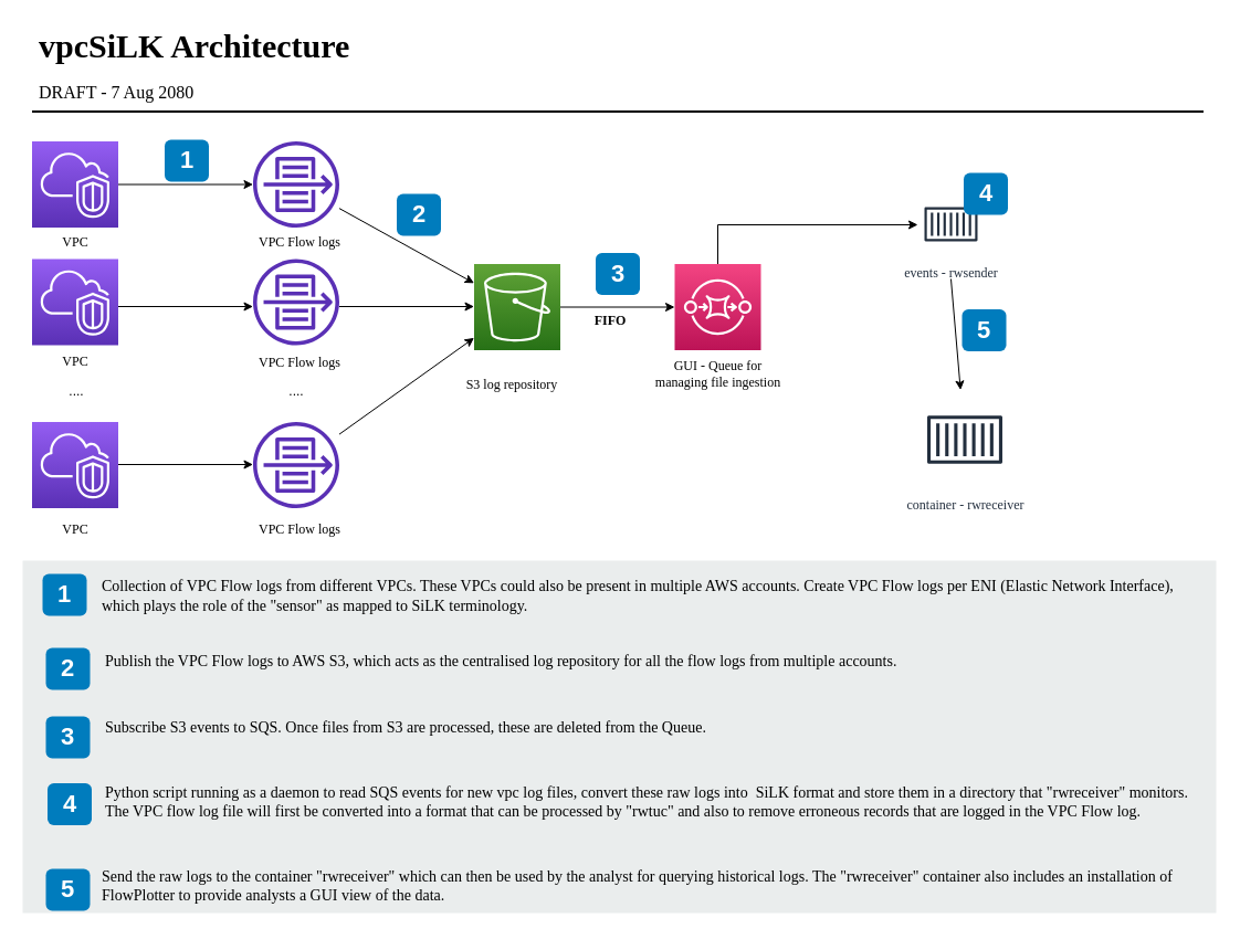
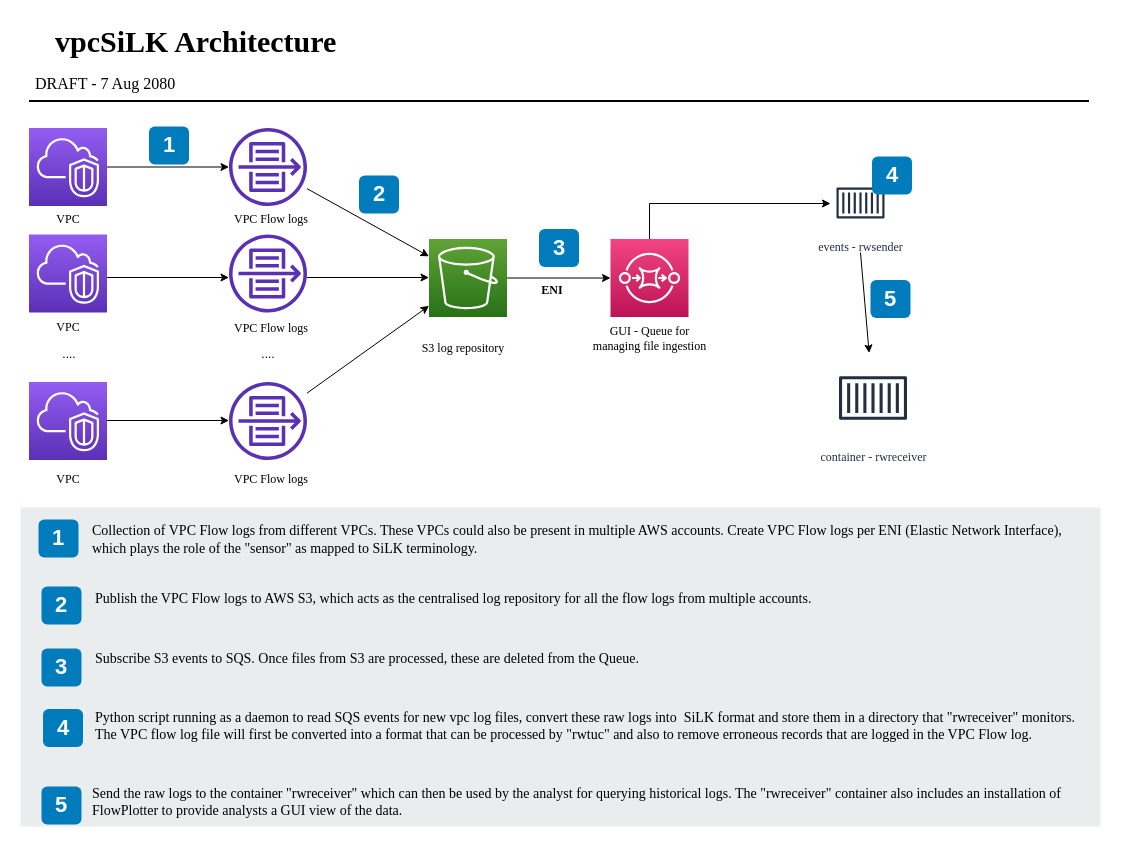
  <mxCell id="0" />
  <mxCell id="1" parent="0" />
- <mxCell id="2" value="&lt;font face=&quot;Garamond&quot;&gt;vpcSiLK Architecture&lt;/font&gt;" style="text;html=1;resizable=0;points=[];autosize=1;align=left;verticalAlign=top;spacingTop=-4;fontSize=30;fontStyle=1" parent="1" vertex="1"><mxGeometry x="32.5" y="20.5" width="380" height="40" as="geometry" /></mxCell>
+ <mxCell id="2" value="&lt;font face=&quot;Garamond&quot;&gt;vpcSiLK Architecture&lt;/font&gt;" style="text;html=1;resizable=0;points=[];autosize=1;align=left;verticalAlign=top;spacingTop=-4;fontSize=30;fontStyle=1" parent="1" vertex="1"><mxGeometry x="52.5" y="20.5" width="380" height="40" as="geometry" /></mxCell>
  <mxCell id="3" value="DRAFT - 7 Aug 2080" style="text;html=1;resizable=0;points=[];autosize=1;align=left;verticalAlign=top;spacingTop=-4;fontSize=16;fontFamily=Garamond;" parent="1" vertex="1"><mxGeometry x="32.5" y="70.5" width="180" height="20" as="geometry" /></mxCell>
  <mxCell id="4" value="" style="line;strokeWidth=2;html=1;fontSize=14;" parent="1" vertex="1"><mxGeometry x="28.5" y="95.5" width="1060" height="10" as="geometry" /></mxCell>
  <mxCell id="5" value="" style="outlineConnect=0;fontColor=#232F3E;gradientColor=#945DF2;gradientDirection=north;fillColor=#5A30B5;strokeColor=#ffffff;dashed=0;verticalLabelPosition=bottom;verticalAlign=top;align=center;html=1;fontSize=12;fontStyle=0;aspect=fixed;shape=mxgraph.aws4.resourceIcon;resIcon=mxgraph.aws4.vpc;" parent="1" vertex="1"><mxGeometry x="28.5" y="127.5" width="78" height="78" as="geometry" /></mxCell>
  <mxCell id="6" value="" style="outlineConnect=0;fontColor=#232F3E;gradientColor=none;fillColor=#5A30B5;strokeColor=none;dashed=0;verticalLabelPosition=bottom;verticalAlign=top;align=center;html=1;fontSize=12;fontStyle=0;aspect=fixed;pointerEvents=1;shape=mxgraph.aws4.flow_logs;" parent="1" vertex="1"><mxGeometry x="228.5" y="127.5" width="78" height="78" as="geometry" /></mxCell>
  <mxCell id="7" value="" style="outlineConnect=0;fontColor=#232F3E;gradientColor=#945DF2;gradientDirection=north;fillColor=#5A30B5;strokeColor=#ffffff;dashed=0;verticalLabelPosition=bottom;verticalAlign=top;align=center;html=1;fontSize=12;fontStyle=0;aspect=fixed;shape=mxgraph.aws4.resourceIcon;resIcon=mxgraph.aws4.vpc;" parent="1" vertex="1"><mxGeometry x="28.5" y="234" width="78" height="78" as="geometry" /></mxCell>
  <mxCell id="8" value="" style="outlineConnect=0;fontColor=#232F3E;gradientColor=#945DF2;gradientDirection=north;fillColor=#5A30B5;strokeColor=#ffffff;dashed=0;verticalLabelPosition=bottom;verticalAlign=top;align=center;html=1;fontSize=12;fontStyle=0;aspect=fixed;shape=mxgraph.aws4.resourceIcon;resIcon=mxgraph.aws4.vpc;" parent="1" vertex="1"><mxGeometry x="28.5" y="381.5" width="78" height="78" as="geometry" /></mxCell>
  <mxCell id="9" value="" style="outlineConnect=0;fontColor=#232F3E;gradientColor=none;fillColor=#5A30B5;strokeColor=none;dashed=0;verticalLabelPosition=bottom;verticalAlign=top;align=center;html=1;fontSize=12;fontStyle=0;aspect=fixed;pointerEvents=1;shape=mxgraph.aws4.flow_logs;" parent="1" vertex="1"><mxGeometry x="228.5" y="234" width="78" height="78" as="geometry" /></mxCell>
  <mxCell id="10" value="" style="outlineConnect=0;fontColor=#232F3E;gradientColor=none;fillColor=#5A30B5;strokeColor=none;dashed=0;verticalLabelPosition=bottom;verticalAlign=top;align=center;html=1;fontSize=12;fontStyle=0;aspect=fixed;pointerEvents=1;shape=mxgraph.aws4.flow_logs;" parent="1" vertex="1"><mxGeometry x="228.5" y="381.5" width="78" height="78" as="geometry" /></mxCell>
  <mxCell id="11" value="" style="edgeStyle=orthogonalEdgeStyle;rounded=0;orthogonalLoop=1;jettySize=auto;html=1;" parent="1" source="12" target="48" edge="1"><mxGeometry relative="1" as="geometry" /></mxCell>
  <mxCell id="12" value="" style="outlineConnect=0;fontColor=#232F3E;gradientColor=#60A337;gradientDirection=north;fillColor=#277116;strokeColor=#ffffff;dashed=0;verticalLabelPosition=bottom;verticalAlign=top;align=center;html=1;fontSize=12;fontStyle=0;aspect=fixed;shape=mxgraph.aws4.resourceIcon;resIcon=mxgraph.aws4.s3;" parent="1" vertex="1"><mxGeometry x="428.5" y="238.5" width="78" height="78" as="geometry" /></mxCell>
  <mxCell id="13" value="&lt;font face=&quot;Garamond&quot;&gt;events - rwsender&lt;/font&gt;" style="outlineConnect=0;fontColor=#232F3E;gradientColor=none;strokeColor=#232F3E;fillColor=#ffffff;dashed=0;verticalLabelPosition=bottom;verticalAlign=top;align=center;html=1;fontSize=12;fontStyle=0;aspect=fixed;shape=mxgraph.aws4.resourceIcon;resIcon=mxgraph.aws4.container_1;" parent="1" vertex="1"><mxGeometry x="830" y="172.5" width="60" height="60" as="geometry" /></mxCell>
  <mxCell id="14" value="&lt;font face=&quot;Garamond&quot;&gt;container - rwreceiver&lt;/font&gt;" style="outlineConnect=0;fontColor=#232F3E;gradientColor=none;strokeColor=#232F3E;fillColor=#ffffff;dashed=0;verticalLabelPosition=bottom;verticalAlign=top;align=center;html=1;fontSize=12;fontStyle=0;aspect=fixed;shape=mxgraph.aws4.resourceIcon;resIcon=mxgraph.aws4.container_1;" parent="1" vertex="1"><mxGeometry x="830" y="352.5" width="85" height="90" as="geometry" /></mxCell>
  <mxCell id="15" value="1" style="rounded=1;whiteSpace=wrap;html=1;fillColor=#007CBD;strokeColor=none;fontColor=#FFFFFF;fontStyle=1;fontSize=22;labelBackgroundColor=none;" parent="1" vertex="1"><mxGeometry x="148.5" y="126" width="40" height="38" as="geometry" /></mxCell>
  <mxCell id="16" value="2" style="rounded=1;whiteSpace=wrap;html=1;fillColor=#007CBD;strokeColor=none;fontColor=#FFFFFF;fontStyle=1;fontSize=22;labelBackgroundColor=none;" parent="1" vertex="1"><mxGeometry x="358.5" y="175" width="40" height="38" as="geometry" /></mxCell>
  <mxCell id="17" value="3" style="rounded=1;whiteSpace=wrap;html=1;fillColor=#007CBD;strokeColor=none;fontColor=#FFFFFF;fontStyle=1;fontSize=22;labelBackgroundColor=none;" parent="1" vertex="1"><mxGeometry x="538.5" y="228.5" width="40" height="38" as="geometry" /></mxCell>
  <mxCell id="18" value="4" style="rounded=1;whiteSpace=wrap;html=1;fillColor=#007CBD;strokeColor=none;fontColor=#FFFFFF;fontStyle=1;fontSize=22;labelBackgroundColor=none;" parent="1" vertex="1"><mxGeometry x="871.5" y="156" width="40" height="38" as="geometry" /></mxCell>
  <mxCell id="19" value="VPC" style="text;html=1;strokeColor=none;fillColor=none;align=center;verticalAlign=middle;whiteSpace=wrap;rounded=0;fontFamily=Garamond;" parent="1" vertex="1"><mxGeometry x="47.5" y="208.5" width="40" height="20" as="geometry" /></mxCell>
  <mxCell id="20" value="VPC" style="text;html=1;strokeColor=none;fillColor=none;align=center;verticalAlign=middle;whiteSpace=wrap;rounded=0;fontFamily=Garamond;" parent="1" vertex="1"><mxGeometry x="47.5" y="316.5" width="40" height="20" as="geometry" /></mxCell>
  <mxCell id="21" value="VPC" style="text;html=1;strokeColor=none;fillColor=none;align=center;verticalAlign=middle;whiteSpace=wrap;rounded=0;fontFamily=Garamond;" parent="1" vertex="1"><mxGeometry x="47.5" y="468.5" width="40" height="20" as="geometry" /></mxCell>
  <mxCell id="22" value="...." style="text;html=1;strokeColor=none;fillColor=none;align=center;verticalAlign=middle;whiteSpace=wrap;rounded=0;" parent="1" vertex="1"><mxGeometry x="48.5" y="344" width="40" height="20" as="geometry" /></mxCell>
  <mxCell id="23" value="...." style="text;html=1;strokeColor=none;fillColor=none;align=center;verticalAlign=middle;whiteSpace=wrap;rounded=0;" parent="1" vertex="1"><mxGeometry x="247.5" y="344" width="40" height="20" as="geometry" /></mxCell>
  <mxCell id="24" value="" style="endArrow=classic;html=1;" parent="1" source="5" target="6" edge="1"><mxGeometry width="50" height="50" relative="1" as="geometry"><mxPoint x="578.5" y="343.5" as="sourcePoint" /><mxPoint x="628.5" y="293.5" as="targetPoint" /></mxGeometry></mxCell>
  <mxCell id="25" value="" style="endArrow=classic;html=1;" parent="1" edge="1"><mxGeometry width="50" height="50" relative="1" as="geometry"><mxPoint x="106.5" y="277" as="sourcePoint" /><mxPoint x="228.5" y="277" as="targetPoint" /></mxGeometry></mxCell>
  <mxCell id="26" value="" style="endArrow=classic;html=1;" parent="1" edge="1"><mxGeometry width="50" height="50" relative="1" as="geometry"><mxPoint x="106.5" y="420" as="sourcePoint" /><mxPoint x="228.5" y="420" as="targetPoint" /></mxGeometry></mxCell>
  <mxCell id="27" value="" style="endArrow=classic;html=1;" parent="1" source="6" target="12" edge="1"><mxGeometry width="50" height="50" relative="1" as="geometry"><mxPoint x="136.5" y="196.5" as="sourcePoint" /><mxPoint x="258.5" y="196.5" as="targetPoint" /></mxGeometry></mxCell>
  <mxCell id="28" value="" style="endArrow=classic;html=1;" parent="1" edge="1"><mxGeometry width="50" height="50" relative="1" as="geometry"><mxPoint x="306.5" y="277" as="sourcePoint" /><mxPoint x="428.5" y="277" as="targetPoint" /></mxGeometry></mxCell>
  <mxCell id="29" value="" style="endArrow=classic;html=1;" parent="1" source="10" target="12" edge="1"><mxGeometry width="50" height="50" relative="1" as="geometry"><mxPoint x="318.5" y="413.5" as="sourcePoint" /><mxPoint x="278.5" y="216.5" as="targetPoint" /></mxGeometry></mxCell>
  <mxCell id="30" value="" style="endArrow=classic;html=1;" parent="1" target="14" edge="1"><mxGeometry width="50" height="50" relative="1" as="geometry"><mxPoint x="860" y="252" as="sourcePoint" /><mxPoint x="971" y="255.5" as="targetPoint" /></mxGeometry></mxCell>
  <mxCell id="31" value="VPC Flow logs" style="text;html=1;strokeColor=none;fillColor=none;align=center;verticalAlign=middle;whiteSpace=wrap;rounded=0;fontFamily=Garamond;" parent="1" vertex="1"><mxGeometry x="220.5" y="468.5" width="100" height="20" as="geometry" /></mxCell>
  <mxCell id="32" value="VPC Flow logs" style="text;html=1;strokeColor=none;fillColor=none;align=center;verticalAlign=middle;whiteSpace=wrap;rounded=0;fontFamily=Garamond;" parent="1" vertex="1"><mxGeometry x="220.5" y="317.5" width="100" height="20" as="geometry" /></mxCell>
  <mxCell id="33" value="VPC Flow logs" style="text;html=1;strokeColor=none;fillColor=none;align=center;verticalAlign=middle;whiteSpace=wrap;rounded=0;fontFamily=Garamond;" parent="1" vertex="1"><mxGeometry x="220.5" y="208.5" width="100" height="20" as="geometry" /></mxCell>
  <mxCell id="34" value="S3 log repository" style="text;html=1;strokeColor=none;fillColor=none;align=center;verticalAlign=middle;whiteSpace=wrap;rounded=0;fontFamily=Garamond;" parent="1" vertex="1"><mxGeometry x="412.5" y="337.5" width="100" height="20" as="geometry" /></mxCell>
  <mxCell id="35" value="" style="rounded=0;whiteSpace=wrap;html=1;fillColor=#EAEDED;fontSize=22;fontColor=#FFFFFF;strokeColor=none;labelBackgroundColor=none;" parent="1" vertex="1"><mxGeometry x="20" y="507" width="1080" height="319" as="geometry" /></mxCell>
  <mxCell id="36" value="1" style="rounded=1;whiteSpace=wrap;html=1;fillColor=#007CBD;strokeColor=none;fontColor=#FFFFFF;fontStyle=1;fontSize=22;labelBackgroundColor=none;" parent="1" vertex="1"><mxGeometry x="38" y="519" width="40" height="38" as="geometry" /></mxCell>
  <mxCell id="37" value="2" style="rounded=1;whiteSpace=wrap;html=1;fillColor=#007CBD;strokeColor=none;fontColor=#FFFFFF;fontStyle=1;fontSize=22;labelBackgroundColor=none;" parent="1" vertex="1"><mxGeometry x="41" y="586" width="40" height="38" as="geometry" /></mxCell>
  <mxCell id="38" value="3" style="rounded=1;whiteSpace=wrap;html=1;fillColor=#007CBD;strokeColor=none;fontColor=#FFFFFF;fontStyle=1;fontSize=22;labelBackgroundColor=none;" parent="1" vertex="1"><mxGeometry x="41" y="648" width="40" height="38" as="geometry" /></mxCell>
  <mxCell id="39" value="4" style="rounded=1;whiteSpace=wrap;html=1;fillColor=#007CBD;strokeColor=none;fontColor=#FFFFFF;fontStyle=1;fontSize=22;labelBackgroundColor=none;" parent="1" vertex="1"><mxGeometry x="42.5" y="708.5" width="40" height="38" as="geometry" /></mxCell>
  <mxCell id="40" value="&lt;font face=&quot;Garamond&quot;&gt;Collection of VPC Flow logs from different VPCs. These VPCs could also be present in multiple AWS accounts. Create VPC Flow logs per ENI (Elastic Network Interface), which plays the role of the &quot;sensor&quot; as mapped to SiLK terminology.&amp;nbsp; &lt;br&gt;&lt;/font&gt;" style="text;html=1;align=left;verticalAlign=top;spacingTop=-4;fontSize=14;labelBackgroundColor=none;whiteSpace=wrap;" parent="1" vertex="1"><mxGeometry x="89.5" y="518.5" width="980.5" height="118" as="geometry" /></mxCell>
  <mxCell id="41" value="&lt;font face=&quot;Garamond&quot;&gt;Publish the VPC Flow logs to AWS S3, which acts as the centralised log repository for all the flow logs from multiple accounts. &lt;br&gt;&lt;/font&gt;" style="text;html=1;align=left;verticalAlign=top;spacingTop=-4;fontSize=14;labelBackgroundColor=none;whiteSpace=wrap;" parent="1" vertex="1"><mxGeometry x="93" y="586.5" width="981.5" height="115" as="geometry" /></mxCell>
  <mxCell id="42" value="&lt;font face=&quot;Garamond&quot;&gt;Subscribe S3 events to SQS. Once files from S3 are processed, these are deleted from the Queue.&lt;br&gt;&lt;/font&gt;" style="text;html=1;align=left;verticalAlign=top;spacingTop=-4;fontSize=14;labelBackgroundColor=none;whiteSpace=wrap;" parent="1" vertex="1"><mxGeometry x="93" y="646.5" width="981.5" height="39.5" as="geometry" /></mxCell>
  <mxCell id="43" value="&lt;span&gt;Send the raw logs to the container &quot;rwreceiver&quot; which can then be used by the analyst for querying historical logs. The &quot;rwreceiver&quot; container also includes an installation of FlowPlotter to provide analysts a GUI view of the data. &lt;/span&gt;" style="text;html=1;align=left;verticalAlign=top;spacingTop=-4;fontSize=14;labelBackgroundColor=none;whiteSpace=wrap;fontFamily=Garamond;" parent="1" vertex="1"><mxGeometry x="89.5" y="782.5" width="981.5" height="45" as="geometry" /></mxCell>
  <mxCell id="44" value="5" style="rounded=1;whiteSpace=wrap;html=1;fillColor=#007CBD;strokeColor=none;fontColor=#FFFFFF;fontStyle=1;fontSize=22;labelBackgroundColor=none;" parent="1" vertex="1"><mxGeometry x="41" y="786" width="40" height="38" as="geometry" /></mxCell>
  <mxCell id="45" value="Python script running as a daemon to read SQS events for new vpc log files, convert these raw logs into&amp;nbsp; SiLK format and store them in a directory that &quot;rwreceiver&quot; monitors. &lt;font face=&quot;Garamond&quot;&gt;The VPC flow log file will first be converted into a format that can be processed by &quot;rwtuc&quot; and also to remove erroneous records that are logged in the VPC Flow log. &lt;/font&gt;" style="text;html=1;align=left;verticalAlign=top;spacingTop=-4;fontSize=14;labelBackgroundColor=none;whiteSpace=wrap;fontFamily=Garamond;" parent="1" vertex="1"><mxGeometry x="93" y="706.5" width="981.5" height="45" as="geometry" /></mxCell>
  <mxCell id="46" value="5" style="rounded=1;whiteSpace=wrap;html=1;fillColor=#007CBD;strokeColor=none;fontColor=#FFFFFF;fontStyle=1;fontSize=22;labelBackgroundColor=none;" parent="1" vertex="1"><mxGeometry x="870" y="279.5" width="40" height="38" as="geometry" /></mxCell>
  <mxCell id="47" style="edgeStyle=orthogonalEdgeStyle;rounded=0;orthogonalLoop=1;jettySize=auto;html=1;" parent="1" source="48" target="13" edge="1"><mxGeometry relative="1" as="geometry"><Array as="points"><mxPoint x="649" y="203" /></Array></mxGeometry></mxCell>
  <mxCell id="48" value="" style="outlineConnect=0;fontColor=#232F3E;gradientColor=#F34482;gradientDirection=north;fillColor=#BC1356;strokeColor=#ffffff;dashed=0;verticalLabelPosition=bottom;verticalAlign=top;align=center;html=1;fontSize=12;fontStyle=0;aspect=fixed;shape=mxgraph.aws4.resourceIcon;resIcon=mxgraph.aws4.sqs;" parent="1" vertex="1"><mxGeometry x="610" y="238.5" width="78" height="78" as="geometry" /></mxCell>
  <mxCell id="49" value="GUI - Queue for managing file ingestion" style="text;html=1;strokeColor=none;fillColor=none;align=center;verticalAlign=middle;whiteSpace=wrap;rounded=0;fontFamily=Garamond;" parent="1" vertex="1"><mxGeometry x="588.5" y="327.5" width="121" height="20" as="geometry" /></mxCell>
- <mxCell id="50" value="&lt;b&gt;FIFO &lt;/b&gt;" style="text;html=1;strokeColor=none;fillColor=none;align=center;verticalAlign=middle;whiteSpace=wrap;rounded=0;fontFamily=Garamond;" parent="1" vertex="1"><mxGeometry x="502" y="279.5" width="100" height="20" as="geometry" /></mxCell>
+ <mxCell id="50" value="&lt;b&gt;ENI &lt;/b&gt;" style="text;html=1;strokeColor=none;fillColor=none;align=center;verticalAlign=middle;whiteSpace=wrap;rounded=0;fontFamily=Garamond;" parent="1" vertex="1"><mxGeometry x="502" y="279.5" width="100" height="20" as="geometry" /></mxCell>
